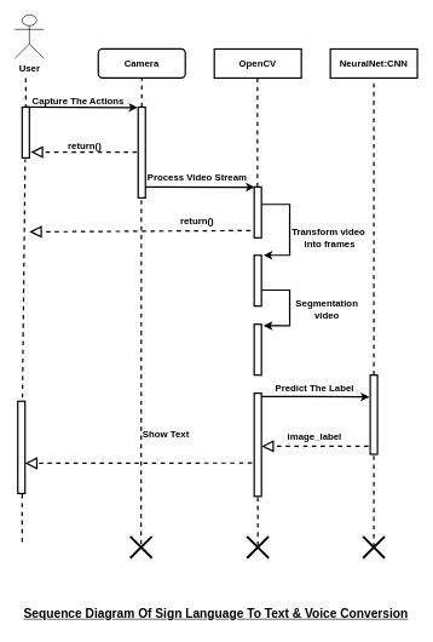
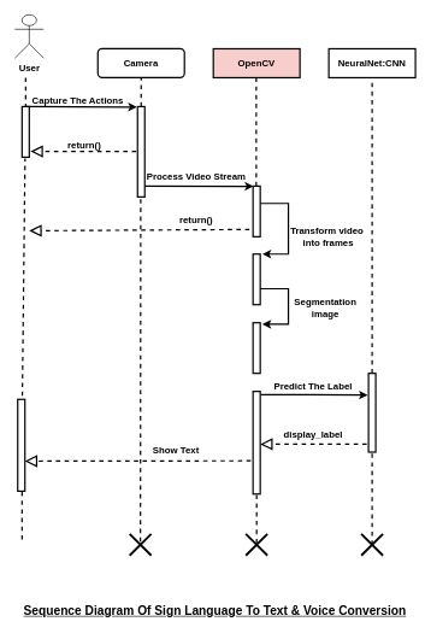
  <mxCell id="0" />
  <mxCell id="1" parent="0" />
  <mxCell id="2" value="Camera" style="whiteSpace=wrap;html=1;strokeWidth=2;fontStyle=1;fontSize=13;rounded=1;" vertex="1" parent="1"><mxGeometry x="135" y="67" width="120" height="40" as="geometry" /></mxCell>
  <mxCell id="3" value="" style="endArrow=none;dashed=1;html=1;rounded=0;entryX=0.5;entryY=1;entryDx=0;entryDy=0;startArrow=none;strokeWidth=2;fontStyle=1;fontSize=13;" edge="1" parent="1" target="2"><mxGeometry width="50" height="50" relative="1" as="geometry"><mxPoint x="195" y="147" as="sourcePoint" /><mxPoint x="335" y="197" as="targetPoint" /></mxGeometry></mxCell>
  <mxCell id="4" value="" style="endArrow=none;dashed=1;html=1;rounded=0;entryX=0.5;entryY=1;entryDx=0;entryDy=0;startArrow=none;strokeWidth=2;fontStyle=1;fontSize=13;" edge="1" parent="1"><mxGeometry width="50" height="50" relative="1" as="geometry"><mxPoint x="354.5" y="257" as="sourcePoint" /><mxPoint x="354.5" y="107" as="targetPoint" /></mxGeometry></mxCell>
  <mxCell id="5" value="" style="endArrow=none;dashed=1;html=1;rounded=0;entryX=0.5;entryY=1;entryDx=0;entryDy=0;strokeWidth=2;startArrow=none;fontStyle=1;fontSize=13;" edge="1" parent="1" source="24"><mxGeometry width="50" height="50" relative="1" as="geometry"><mxPoint x="514.67" y="1087" as="sourcePoint" /><mxPoint x="515" y="107" as="targetPoint" /></mxGeometry></mxCell>
  <mxCell id="6" value="" style="endArrow=none;dashed=1;html=1;rounded=0;entryX=0.443;entryY=1.01;entryDx=0;entryDy=0;startArrow=none;entryPerimeter=0;strokeWidth=2;fontStyle=1;fontSize=13;" edge="1" parent="1" target="14"><mxGeometry width="50" height="50" relative="1" as="geometry"><mxPoint x="194" y="749" as="sourcePoint" /><mxPoint x="195" y="227" as="targetPoint" /></mxGeometry></mxCell>
  <mxCell id="7" value="" style="endArrow=classic;html=1;rounded=0;entryX=-0.09;entryY=0.008;entryDx=0;entryDy=0;entryPerimeter=0;strokeWidth=2;fontStyle=1;fontSize=13;" edge="1" parent="1"><mxGeometry width="50" height="50" relative="1" as="geometry"><mxPoint x="35" y="147" as="sourcePoint" /><mxPoint x="189.1" y="147.64" as="targetPoint" /></mxGeometry></mxCell>
  <mxCell id="8" value="" style="endArrow=none;dashed=1;html=1;rounded=0;startArrow=none;strokeWidth=2;fontStyle=1;fontSize=13;" edge="1" parent="1" target="33" source="45"><mxGeometry width="50" height="50" relative="1" as="geometry"><mxPoint x="355" y="751" as="sourcePoint" /><mxPoint x="355" y="700" as="targetPoint" /></mxGeometry></mxCell>
  <mxCell id="9" value="" style="html=1;points=[];perimeter=orthogonalPerimeter;strokeWidth=2;fontStyle=1;fontSize=13;" vertex="1" parent="1"><mxGeometry x="30" y="147" width="10" height="70" as="geometry" /></mxCell>
  <mxCell id="10" value="" style="endArrow=none;dashed=1;html=1;rounded=0;exitX=0.5;exitY=1;exitDx=0;exitDy=0;strokeWidth=2;fontStyle=1;fontSize=13;" edge="1" parent="1" target="9"><mxGeometry width="50" height="50" relative="1" as="geometry"><mxPoint x="35" y="107" as="sourcePoint" /><mxPoint x="35" y="617" as="targetPoint" /></mxGeometry></mxCell>
  <mxCell id="11" value="" style="endArrow=classic;html=1;rounded=0;entryX=0.062;entryY=0.004;entryDx=0;entryDy=0;entryPerimeter=0;strokeWidth=2;fontStyle=1;fontSize=13;" edge="1" parent="1"><mxGeometry width="50" height="50" relative="1" as="geometry"><mxPoint x="197" y="257" as="sourcePoint" /><mxPoint x="350.62" y="257.32" as="targetPoint" /><Array as="points" /></mxGeometry></mxCell>
  <mxCell id="12" value="" style="endArrow=block;dashed=1;endFill=0;endSize=12;html=1;rounded=0;strokeWidth=2;fontStyle=1;fontSize=13;entryX=1.433;entryY=0.277;entryDx=0;entryDy=0;entryPerimeter=0;" edge="1" parent="1"><mxGeometry width="160" relative="1" as="geometry"><mxPoint x="345" y="317" as="sourcePoint" /><mxPoint x="40.33" y="319" as="targetPoint" /><Array as="points"><mxPoint x="40" y="318.75" /></Array></mxGeometry></mxCell>
  <mxCell id="13" value="" style="endArrow=classic;html=1;rounded=0;dashed=1;labelBackgroundColor=default;strokeColor=default;strokeWidth=2;fontFamily=Helvetica;fontSize=13;fontColor=default;endSize=12;shape=connector;fontStyle=1" edge="1" parent="1"><mxGeometry width="50" height="50" relative="1" as="geometry"><mxPoint x="325" y="627" as="sourcePoint" /><mxPoint x="325" y="627" as="targetPoint" /></mxGeometry></mxCell>
  <mxCell id="14" value="" style="html=1;points=[];perimeter=orthogonalPerimeter;strokeWidth=2;fontStyle=1;fontSize=13;" vertex="1" parent="1"><mxGeometry x="190" y="147" width="10" height="125" as="geometry" /></mxCell>
  <mxCell id="15" value="" style="html=1;points=[];perimeter=orthogonalPerimeter;strokeWidth=2;fontStyle=1;fontSize=13;" vertex="1" parent="1"><mxGeometry x="350" y="257" width="10" height="70" as="geometry" /></mxCell>
- <mxCell id="16" value="OpenCV" style="rounded=0;whiteSpace=wrap;html=1;strokeWidth=2;fontStyle=1;fontSize=13;" vertex="1" parent="1"><mxGeometry x="295" y="67" width="120" height="40" as="geometry" /></mxCell>
+ <mxCell id="16" value="OpenCV" style="rounded=0;whiteSpace=wrap;html=1;strokeWidth=2;fontStyle=1;fontSize=13;fillColor=#f8cecc;" vertex="1" parent="1"><mxGeometry x="295" y="67" width="120" height="40" as="geometry" /></mxCell>
  <mxCell id="17" value="NeuralNet:CNN" style="rounded=0;whiteSpace=wrap;html=1;strokeWidth=2;fontStyle=1;fontSize=13;" vertex="1" parent="1"><mxGeometry x="455" y="67" width="120" height="40" as="geometry" /></mxCell>
  <mxCell id="18" value="&lt;span style=&quot;font-size: 13px;&quot;&gt;Capture The Actions&lt;/span&gt;" style="text;html=1;align=center;verticalAlign=middle;resizable=0;points=[];autosize=1;strokeColor=none;fillColor=none;fontSize=13;fontFamily=Helvetica;fontColor=default;strokeWidth=2;fontStyle=1" vertex="1" parent="1"><mxGeometry x="34" y="124" width="145" height="28" as="geometry" /></mxCell>
  <mxCell id="19" value="Process Video Stream" style="text;html=1;align=center;verticalAlign=middle;resizable=0;points=[];autosize=1;strokeColor=none;fillColor=none;fontSize=13;fontFamily=Helvetica;fontColor=default;strokeWidth=2;fontStyle=1" vertex="1" parent="1"><mxGeometry x="193.5" y="229" width="155" height="28" as="geometry" /></mxCell>
  <mxCell id="20" value="return()" style="text;html=1;align=center;verticalAlign=middle;resizable=0;points=[];autosize=1;strokeColor=none;fillColor=none;fontSize=13;fontFamily=Helvetica;fontColor=default;strokeWidth=2;fontStyle=1" vertex="1" parent="1"><mxGeometry x="239" y="289" width="64" height="28" as="geometry" /></mxCell>
  <mxCell id="21" value="" style="endArrow=block;dashed=1;endFill=0;endSize=12;html=1;rounded=0;strokeWidth=2;fontStyle=1;fontSize=13;entryX=1.433;entryY=0.277;entryDx=0;entryDy=0;entryPerimeter=0;" edge="1" parent="1"><mxGeometry width="160" relative="1" as="geometry"><mxPoint x="188.25" y="209" as="sourcePoint" /><mxPoint x="42.08" y="209.25" as="targetPoint" /><Array as="points"><mxPoint x="41.75" y="209" /></Array></mxGeometry></mxCell>
  <mxCell id="22" value="return()" style="text;html=1;align=center;verticalAlign=middle;resizable=0;points=[];autosize=1;strokeColor=none;fillColor=none;fontSize=13;fontFamily=Helvetica;fontColor=default;strokeWidth=2;fontStyle=1" vertex="1" parent="1"><mxGeometry x="84" y="186" width="64" height="28" as="geometry" /></mxCell>
  <mxCell id="23" value="" style="endArrow=none;dashed=1;html=1;rounded=0;entryX=0.5;entryY=1;entryDx=0;entryDy=0;strokeWidth=2;fontStyle=1;fontSize=13;" edge="1" parent="1" target="24"><mxGeometry width="50" height="50" relative="1" as="geometry"><mxPoint x="515" y="753" as="sourcePoint" /><mxPoint x="515" y="107" as="targetPoint" /></mxGeometry></mxCell>
  <mxCell id="24" value="" style="html=1;points=[];perimeter=orthogonalPerimeter;strokeWidth=2;fontStyle=1;fontSize=13;" vertex="1" parent="1"><mxGeometry x="510" y="516" width="10" height="109" as="geometry" /></mxCell>
  <mxCell id="25" value="User" style="shape=umlActor;verticalLabelPosition=bottom;verticalAlign=top;html=1;outlineConnect=0;fontSize=13;fontStyle=1" vertex="1" parent="1"><mxGeometry x="20" y="20" width="40" height="60" as="geometry" /></mxCell>
- <mxCell id="26" value="Segmentation&lt;br&gt;video" style="text;html=1;align=center;verticalAlign=middle;resizable=0;points=[];autosize=1;strokeColor=none;fillColor=none;fontSize=13;fontStyle=1" vertex="1" parent="1"><mxGeometry x="398" y="403" width="104" height="43" as="geometry" /></mxCell>
+ <mxCell id="26" value="Segmentation&lt;br&gt;image" style="text;html=1;align=center;verticalAlign=middle;resizable=0;points=[];autosize=1;strokeColor=none;fillColor=none;fontSize=13;fontStyle=1" vertex="1" parent="1"><mxGeometry x="398" y="403" width="104" height="43" as="geometry" /></mxCell>
  <mxCell id="27" value="" style="endArrow=classic;html=1;rounded=0;strokeWidth=2;fontStyle=1;fontSize=13;" edge="1" parent="1"><mxGeometry width="50" height="50" relative="1" as="geometry"><mxPoint x="360" y="281" as="sourcePoint" /><mxPoint x="363" y="351" as="targetPoint" /><Array as="points"><mxPoint x="399" y="281" /><mxPoint x="399" y="321" /><mxPoint x="399" y="351" /></Array></mxGeometry></mxCell>
  <mxCell id="28" value="Transform video&amp;nbsp;&lt;br&gt;into frames" style="text;html=1;align=center;verticalAlign=middle;resizable=0;points=[];autosize=1;strokeColor=none;fillColor=none;fontSize=13;fontStyle=1" vertex="1" parent="1"><mxGeometry x="392" y="305" width="123" height="43" as="geometry" /></mxCell>
  <mxCell id="29" value="" style="endArrow=none;dashed=1;html=1;rounded=0;entryX=0.443;entryY=1.01;entryDx=0;entryDy=0;startArrow=none;entryPerimeter=0;strokeWidth=2;fontStyle=1;fontSize=13;" edge="1" parent="1" source="41"><mxGeometry width="50" height="50" relative="1" as="geometry"><mxPoint x="29" y="673" as="sourcePoint" /><mxPoint x="34.17" y="219" as="targetPoint" /><Array as="points"><mxPoint x="29" y="669" /></Array></mxGeometry></mxCell>
  <mxCell id="30" value="" style="endArrow=none;dashed=1;html=1;rounded=0;startArrow=none;strokeWidth=2;fontStyle=1;fontSize=13;" edge="1" parent="1" target="41"><mxGeometry width="50" height="50" relative="1" as="geometry"><mxPoint x="30" y="746" as="sourcePoint" /><mxPoint x="30" y="802" as="targetPoint" /><Array as="points" /></mxGeometry></mxCell>
  <mxCell id="31" value="" style="html=1;points=[];perimeter=orthogonalPerimeter;strokeWidth=2;fontStyle=1;fontSize=13;" vertex="1" parent="1"><mxGeometry x="350" y="351" width="10" height="70" as="geometry" /></mxCell>
  <mxCell id="32" value="" style="html=1;points=[];perimeter=orthogonalPerimeter;strokeWidth=2;fontStyle=1;fontSize=13;" vertex="1" parent="1"><mxGeometry x="350" y="446" width="10" height="70" as="geometry" /></mxCell>
  <mxCell id="33" value="" style="html=1;points=[];perimeter=orthogonalPerimeter;strokeWidth=2;fontStyle=1;fontSize=13;" vertex="1" parent="1"><mxGeometry x="350" y="541" width="10" height="142" as="geometry" /></mxCell>
  <mxCell id="34" value="" style="endArrow=classic;html=1;rounded=0;strokeWidth=2;fontStyle=1;fontSize=13;" edge="1" parent="1"><mxGeometry width="50" height="50" relative="1" as="geometry"><mxPoint x="360" y="399" as="sourcePoint" /><mxPoint x="363" y="448" as="targetPoint" /><Array as="points"><mxPoint x="399" y="399" /><mxPoint x="399" y="448" /></Array></mxGeometry></mxCell>
  <mxCell id="35" value="" style="endArrow=classic;html=1;rounded=0;strokeWidth=2;fontStyle=1;fontSize=13;exitX=1.065;exitY=0.031;exitDx=0;exitDy=0;exitPerimeter=0;" edge="1" parent="1" source="33"><mxGeometry width="50" height="50" relative="1" as="geometry"><mxPoint x="360" y="549" as="sourcePoint" /><mxPoint x="509" y="546" as="targetPoint" /><Array as="points" /></mxGeometry></mxCell>
  <mxCell id="36" value="&lt;b&gt;&lt;font style=&quot;font-size: 13px;&quot;&gt;Predict The Label&lt;/font&gt;&lt;/b&gt;" style="text;html=1;align=center;verticalAlign=middle;resizable=0;points=[];autosize=1;strokeColor=none;fillColor=none;" vertex="1" parent="1"><mxGeometry x="370" y="520" width="126" height="28" as="geometry" /></mxCell>
  <mxCell id="37" value="" style="endArrow=block;dashed=1;endFill=0;endSize=12;html=1;rounded=0;strokeWidth=2;fontStyle=1;fontSize=13;" edge="1" parent="1"><mxGeometry width="160" relative="1" as="geometry"><mxPoint x="507.5" y="614" as="sourcePoint" /><mxPoint x="360" y="614" as="targetPoint" /><Array as="points" /></mxGeometry></mxCell>
- <mxCell id="38" value="&lt;b&gt;&lt;font style=&quot;font-size: 13px;&quot;&gt;image_label&lt;/font&gt;&lt;/b&gt;" style="text;html=1;align=center;verticalAlign=middle;resizable=0;points=[];autosize=1;strokeColor=none;fillColor=none;" vertex="1" parent="1"><mxGeometry x="383" y="587" width="100" height="28" as="geometry" /></mxCell>
+ <mxCell id="38" value="&lt;b&gt;&lt;font style=&quot;font-size: 13px;&quot;&gt;display_label&lt;/font&gt;&lt;/b&gt;" style="text;html=1;align=center;verticalAlign=middle;resizable=0;points=[];autosize=1;strokeColor=none;fillColor=none;" vertex="1" parent="1"><mxGeometry x="383" y="587" width="100" height="28" as="geometry" /></mxCell>
  <mxCell id="39" value="" style="endArrow=block;dashed=1;endFill=0;endSize=12;html=1;rounded=0;strokeWidth=2;fontStyle=1;fontSize=13;entryX=1;entryY=0.673;entryDx=0;entryDy=0;entryPerimeter=0;" edge="1" parent="1" target="41"><mxGeometry width="160" relative="1" as="geometry"><mxPoint x="347" y="637" as="sourcePoint" /><mxPoint x="370" y="624" as="targetPoint" /><Array as="points" /></mxGeometry></mxCell>
  <mxCell id="40" value="" style="endArrow=none;dashed=1;html=1;rounded=0;entryX=0.443;entryY=1.01;entryDx=0;entryDy=0;startArrow=none;entryPerimeter=0;strokeWidth=2;fontStyle=1;fontSize=13;" edge="1" parent="1" target="41"><mxGeometry width="50" height="50" relative="1" as="geometry"><mxPoint x="29" y="673" as="sourcePoint" /><mxPoint x="34.17" y="219" as="targetPoint" /><Array as="points" /></mxGeometry></mxCell>
  <mxCell id="41" value="" style="html=1;points=[];perimeter=orthogonalPerimeter;strokeWidth=2;fontStyle=1;fontSize=13;" vertex="1" parent="1"><mxGeometry x="24" y="552" width="10" height="127" as="geometry" /></mxCell>
- <mxCell id="42" value="Show Text" style="text;html=1;align=center;verticalAlign=middle;resizable=0;points=[];autosize=1;strokeColor=none;fillColor=none;fontSize=13;fontFamily=Helvetica;fontColor=default;strokeWidth=2;fontStyle=1" vertex="1" parent="1"><mxGeometry x="187" y="583" width="82" height="28" as="geometry" /></mxCell>
+ <mxCell id="42" value="Show Text" style="text;html=1;align=center;verticalAlign=middle;resizable=0;points=[];autosize=1;strokeColor=none;fillColor=none;fontSize=13;fontFamily=Helvetica;fontColor=default;strokeWidth=2;fontStyle=1" vertex="1" parent="1"><mxGeometry x="202" y="608" width="82" height="28" as="geometry" /></mxCell>
  <mxCell id="43" value="" style="shape=umlDestroy;whiteSpace=wrap;html=1;strokeWidth=3;targetShapes=umlLifeline;" vertex="1" parent="1"><mxGeometry x="179" y="738" width="30" height="30" as="geometry" /></mxCell>
  <mxCell id="44" value="" style="endArrow=none;dashed=1;html=1;rounded=0;startArrow=none;strokeWidth=2;fontStyle=1;fontSize=13;" edge="1" parent="1" target="45"><mxGeometry width="50" height="50" relative="1" as="geometry"><mxPoint x="355" y="751" as="sourcePoint" /><mxPoint x="355" y="683" as="targetPoint" /></mxGeometry></mxCell>
  <mxCell id="45" value="" style="shape=umlDestroy;whiteSpace=wrap;html=1;strokeWidth=3;targetShapes=umlLifeline;" vertex="1" parent="1"><mxGeometry x="340" y="738" width="30" height="30" as="geometry" /></mxCell>
  <mxCell id="46" value="" style="shape=umlDestroy;whiteSpace=wrap;html=1;strokeWidth=3;targetShapes=umlLifeline;" vertex="1" parent="1"><mxGeometry x="500" y="738" width="30" height="30" as="geometry" /></mxCell>
  <mxCell id="47" value="&lt;font size=&quot;1&quot; style=&quot;&quot;&gt;&lt;u style=&quot;font-size: 17px;&quot;&gt;Sequence Diagram Of Sign Language To Text &amp;amp; Voice Conversion&lt;/u&gt;&lt;/font&gt;" style="text;html=1;align=center;verticalAlign=middle;resizable=0;points=[];autosize=1;strokeColor=none;fillColor=none;strokeWidth=2;fontStyle=1" vertex="1" parent="1"><mxGeometry x="23" y="830" width="548" height="32" as="geometry" /></mxCell>
